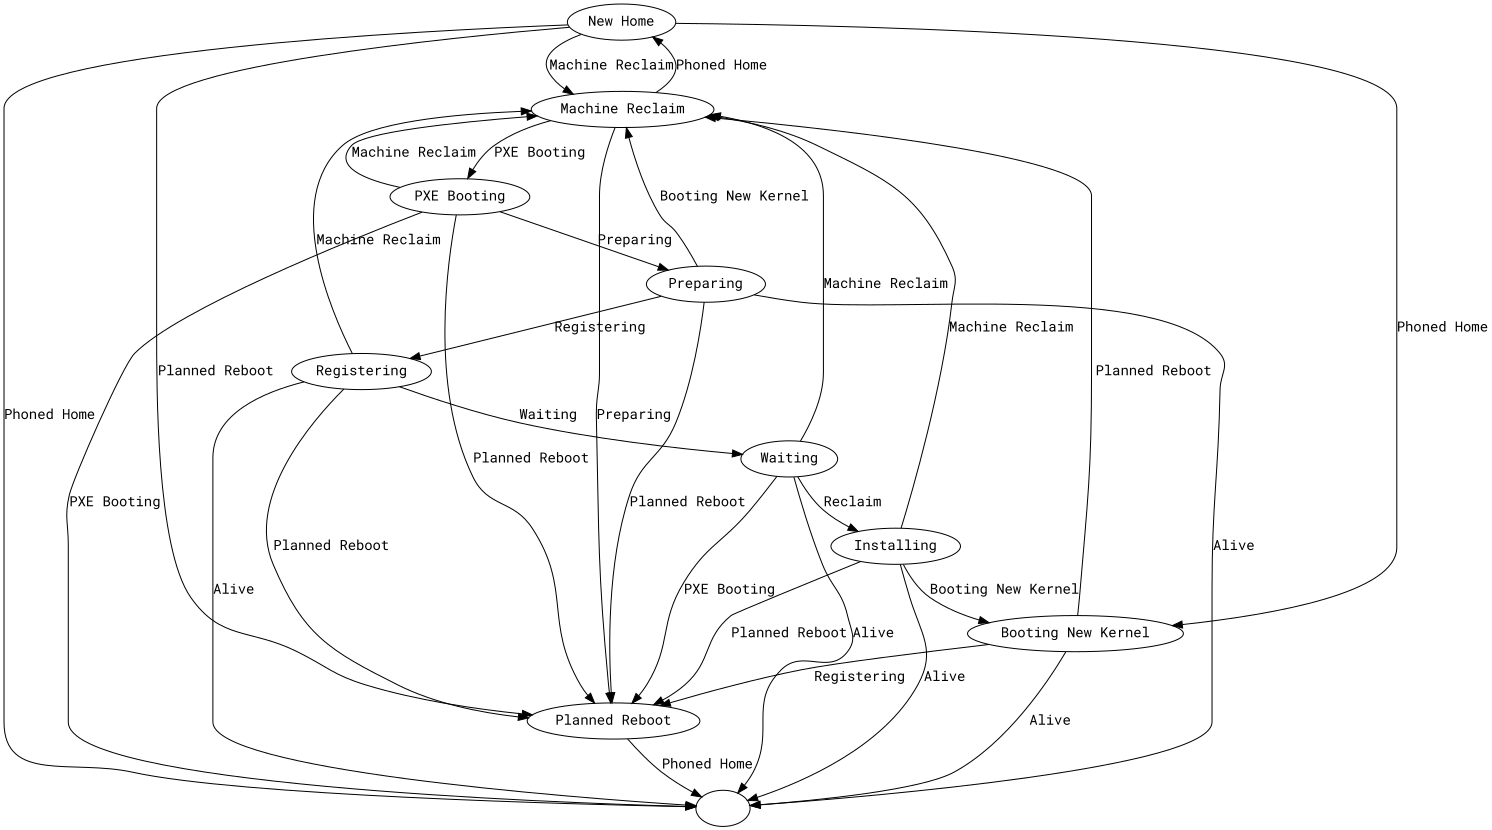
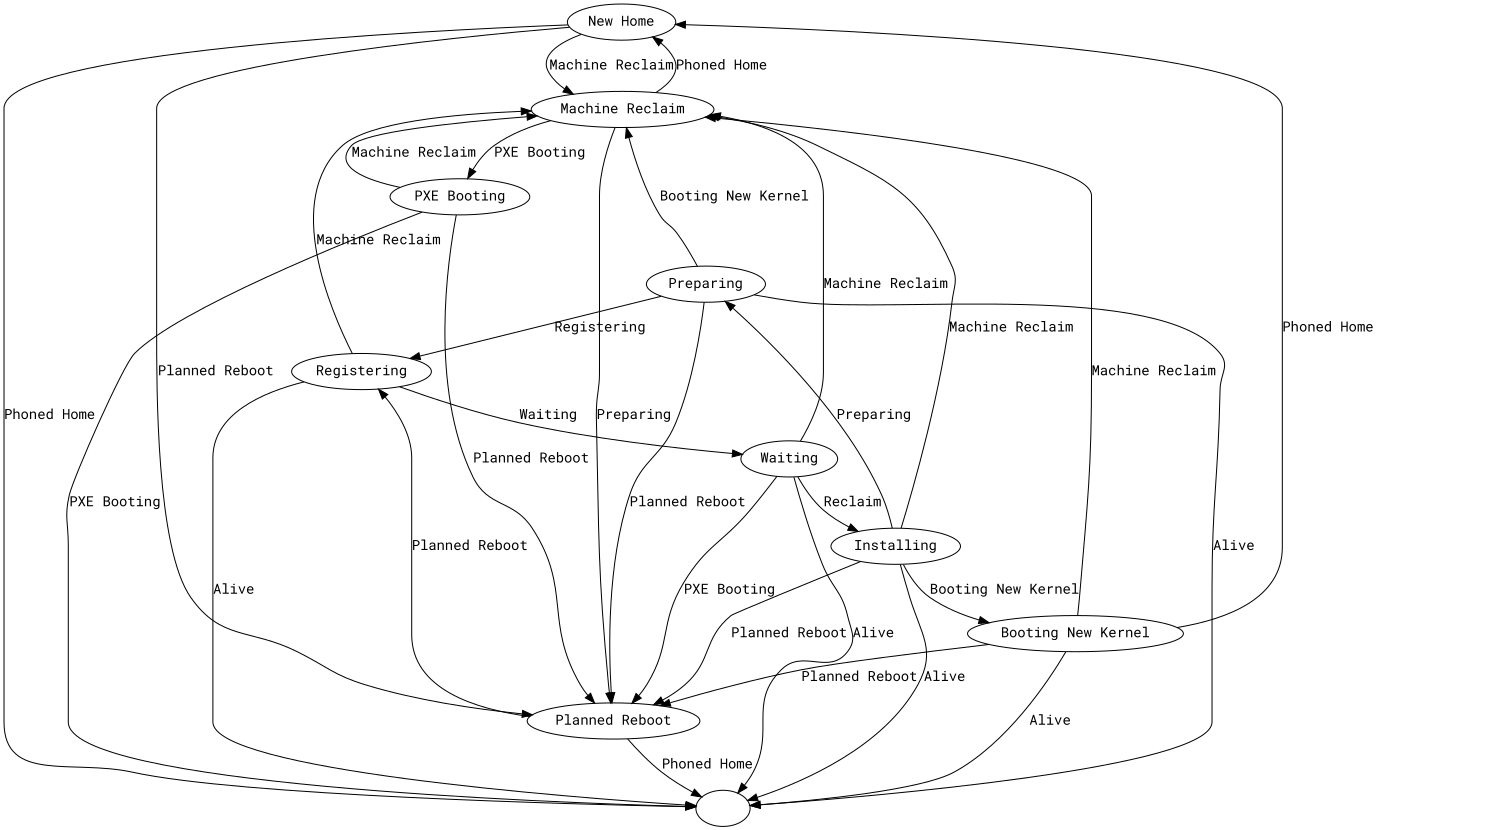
  digraph {
    fontname="Roboto Mono"
    node [fontname="Roboto Mono"]
    edge [fontname="Roboto Mono"]
    n1 [label="New Home"]
    "Machine Reclaim"
    ""
    "Planned Reboot"
    "PXE Booting"
    Preparing
    Registering
    "Booting New Kernel"
    Installing
    Waiting
    n1 -> "Machine Reclaim" [label="Machine Reclaim"]
    n1 -> "" [label="Phoned Home"]
    n1 -> "Planned Reboot" [label="Planned Reboot"]
    "Machine Reclaim" -> n1 [label="Phoned Home"]
    "Machine Reclaim" -> "Planned Reboot" [label=Preparing]
    "Machine Reclaim" -> "PXE Booting" [label="PXE Booting"]
    "Planned Reboot" -> "" [label="Phoned Home"]
    "PXE Booting" -> "Machine Reclaim" [label="Machine Reclaim"]
    "PXE Booting" -> "" [label="PXE Booting"]
    "PXE Booting" -> "Planned Reboot" [label="Planned Reboot"]
-   "PXE Booting" -> Preparing [label=Preparing]
+   Installing -> Preparing [label=Preparing]
    Preparing -> "Machine Reclaim" [label="Booting New Kernel"]
    Preparing -> "" [label=Alive]
    Preparing -> "Planned Reboot" [label="Planned Reboot"]
    Preparing -> Registering [label=Registering]
    Registering -> "Machine Reclaim" [label="Machine Reclaim"]
    Registering -> "" [label=Alive]
-   Registering -> "Planned Reboot" [label="Planned Reboot"]
+   "Planned Reboot" -> Registering [label="Planned Reboot"]
    Registering -> Waiting [label=Waiting]
-   n1 -> "Booting New Kernel" [label="Phoned Home"]
-   "Booting New Kernel" -> "Machine Reclaim" [label="Planned Reboot"]
+   "Booting New Kernel" -> n1 [label="Phoned Home"]
+   "Booting New Kernel" -> "Machine Reclaim" [label="Machine Reclaim"]
    "Booting New Kernel" -> "" [label=Alive]
-   "Booting New Kernel" -> "Planned Reboot" [label=Registering]
+   "Booting New Kernel" -> "Planned Reboot" [label="Planned Reboot"]
    Installing -> "Machine Reclaim" [label="Machine Reclaim"]
    Installing -> "" [label=Alive]
    Installing -> "Planned Reboot" [label="Planned Reboot"]
    Installing -> "Booting New Kernel" [label="Booting New Kernel"]
    Waiting -> "Machine Reclaim" [label="Machine Reclaim"]
    Waiting -> "" [label=Alive]
    Waiting -> "Planned Reboot" [label="PXE Booting"]
    Waiting -> Installing [label=Reclaim]
  }
